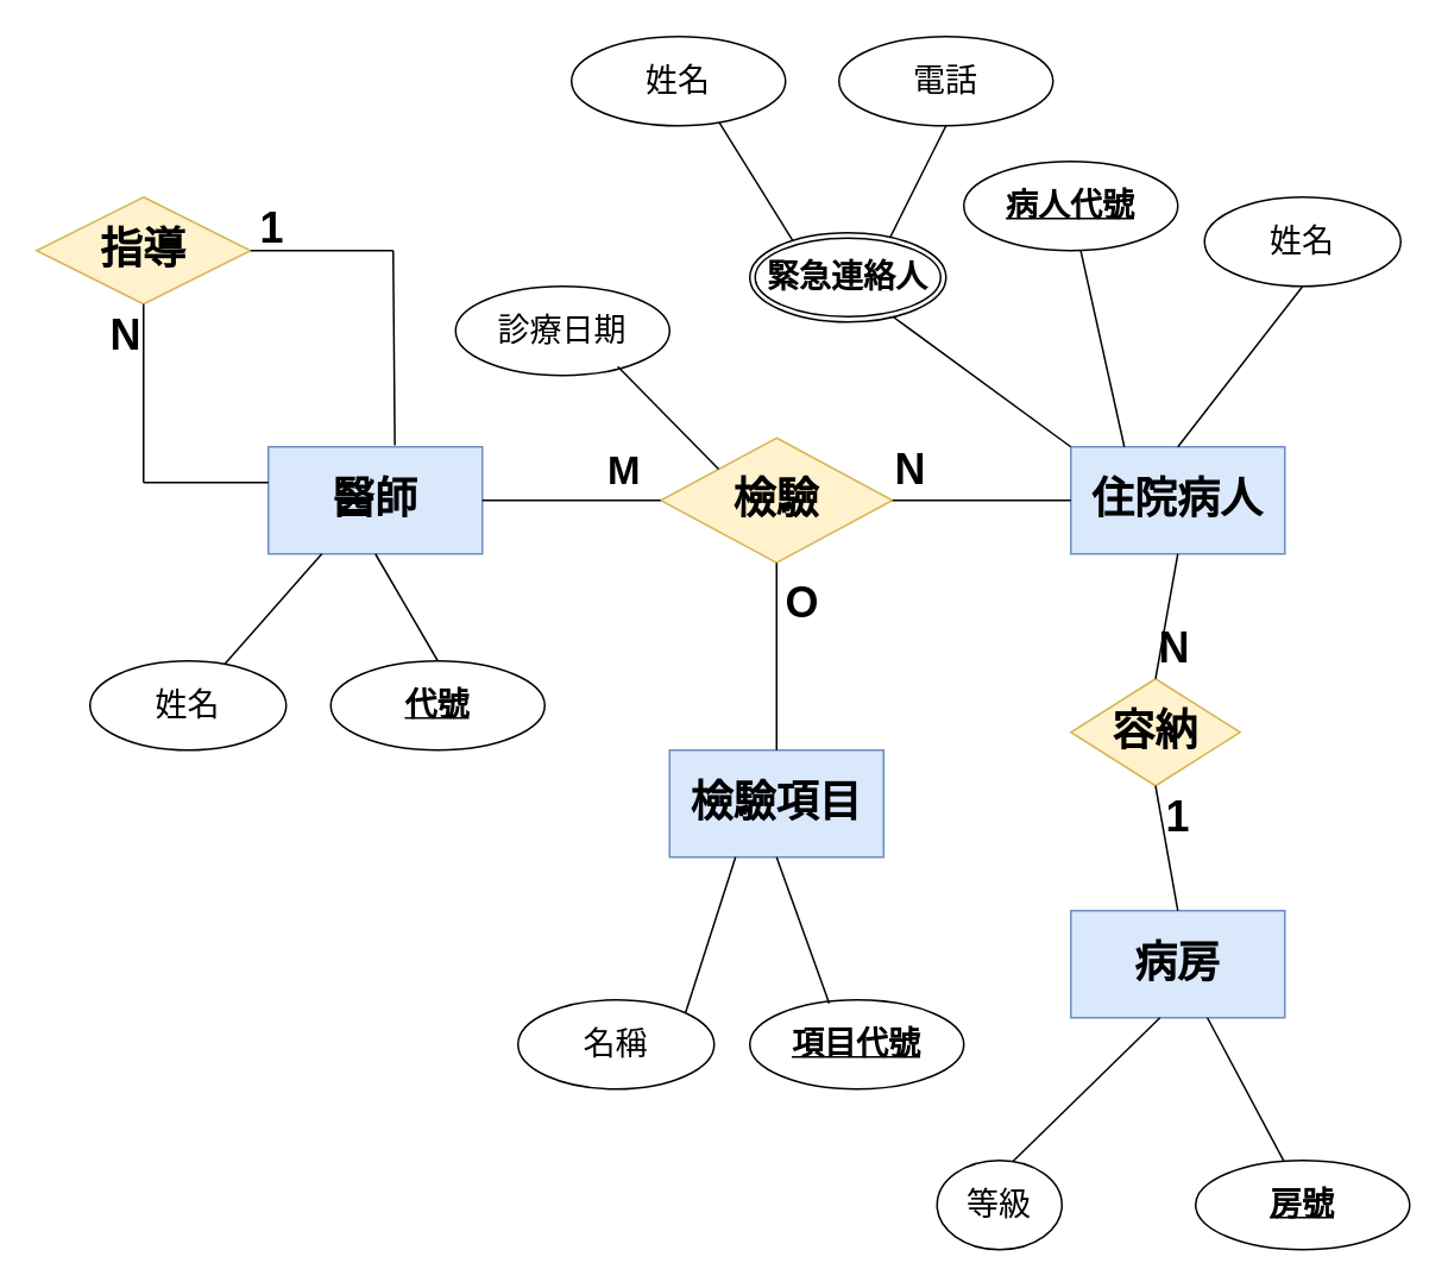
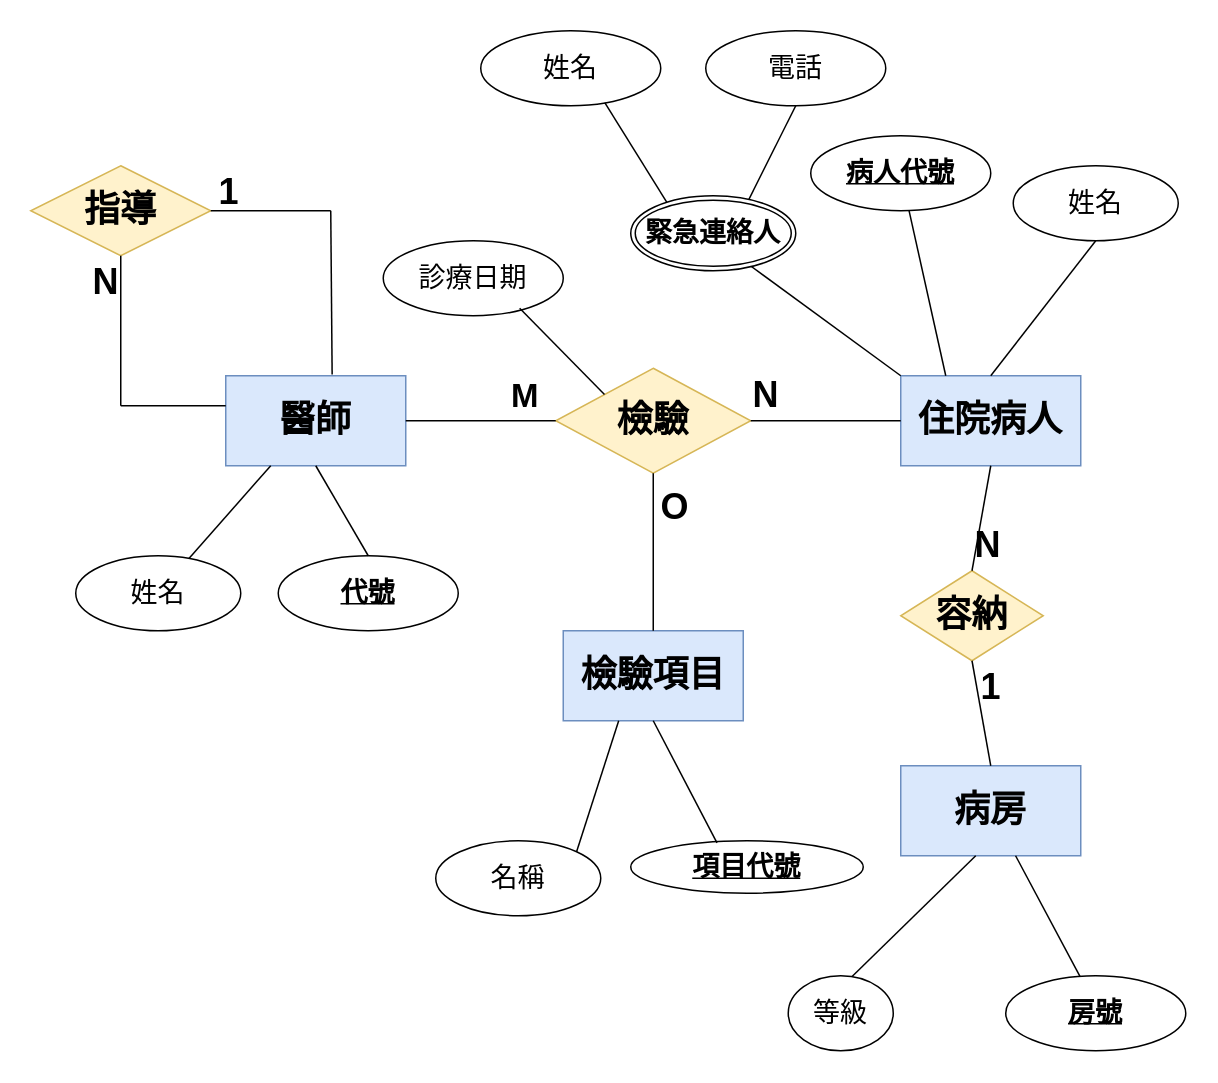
  <mxCell id="0" />
  <mxCell id="1" parent="0" />
  <mxCell id="2" value="&lt;h1&gt;醫師&lt;/h1&gt;" style="rounded=0;whiteSpace=wrap;html=1;fillColor=#dae8fc;strokeColor=#6c8ebf;" parent="1" vertex="1"><mxGeometry x="150" y="250" width="120" height="60" as="geometry" /></mxCell>
  <mxCell id="3" value="&lt;h1&gt;檢驗&lt;/h1&gt;" style="rhombus;whiteSpace=wrap;html=1;fillColor=#fff2cc;strokeColor=#d6b656;" parent="1" vertex="1"><mxGeometry x="370" y="245" width="130" height="70" as="geometry" /></mxCell>
  <mxCell id="4" value="&lt;h1&gt;住院病人&lt;/h1&gt;" style="rounded=0;whiteSpace=wrap;html=1;fillColor=#dae8fc;strokeColor=#6c8ebf;" parent="1" vertex="1"><mxGeometry x="600" y="250" width="120" height="60" as="geometry" /></mxCell>
  <mxCell id="5" value="" style="endArrow=none;html=1;rounded=0;entryX=1;entryY=0.5;entryDx=0;entryDy=0;exitX=0;exitY=0.5;exitDx=0;exitDy=0;" parent="1" source="4" target="3" edge="1"><mxGeometry relative="1" as="geometry"><mxPoint x="420" y="480" as="sourcePoint" /><mxPoint x="580" y="480" as="targetPoint" /></mxGeometry></mxCell>
  <mxCell id="6" value="&lt;h1&gt;N&lt;/h1&gt;" style="resizable=0;html=1;whiteSpace=wrap;align=right;verticalAlign=bottom;" parent="5" connectable="0" vertex="1"><mxGeometry x="1" relative="1" as="geometry"><mxPoint x="20" y="15" as="offset" /></mxGeometry></mxCell>
  <mxCell id="7" value="" style="endArrow=none;html=1;rounded=0;exitX=1;exitY=0.5;exitDx=0;exitDy=0;entryX=0;entryY=0.5;entryDx=0;entryDy=0;" parent="1" source="2" target="3" edge="1"><mxGeometry relative="1" as="geometry"><mxPoint x="420" y="480" as="sourcePoint" /><mxPoint x="580" y="480" as="targetPoint" /></mxGeometry></mxCell>
  <mxCell id="8" value="&lt;h1&gt;&lt;font style=&quot;font-size: 22px;&quot;&gt;M&lt;/font&gt;&lt;/h1&gt;" style="resizable=0;html=1;whiteSpace=wrap;align=right;verticalAlign=bottom;" parent="7" connectable="0" vertex="1"><mxGeometry x="1" relative="1" as="geometry"><mxPoint x="-10" y="15" as="offset" /></mxGeometry></mxCell>
  <mxCell id="9" value="&lt;h2&gt;&lt;u&gt;代號&lt;/u&gt;&lt;/h2&gt;" style="ellipse;whiteSpace=wrap;html=1;" parent="1" vertex="1"><mxGeometry x="185" y="370" width="120" height="50" as="geometry" /></mxCell>
  <mxCell id="10" value="" style="endArrow=none;html=1;rounded=0;entryX=0.5;entryY=0;entryDx=0;entryDy=0;exitX=0.5;exitY=1;exitDx=0;exitDy=0;" parent="1" source="2" target="9" edge="1"><mxGeometry relative="1" as="geometry"><mxPoint x="270" y="250" as="sourcePoint" /><mxPoint x="730" y="480" as="targetPoint" /></mxGeometry></mxCell>
  <mxCell id="11" value="&lt;h2&gt;&lt;span style=&quot;font-weight: normal;&quot;&gt;姓名&lt;/span&gt;&lt;/h2&gt;" style="ellipse;whiteSpace=wrap;html=1;align=center;" parent="1" vertex="1"><mxGeometry x="50" y="370" width="110" height="50" as="geometry" /></mxCell>
  <mxCell id="12" value="" style="endArrow=none;html=1;rounded=0;entryX=0.25;entryY=1;entryDx=0;entryDy=0;" parent="1" source="11" target="2" edge="1"><mxGeometry relative="1" as="geometry"><mxPoint x="420" y="470" as="sourcePoint" /><mxPoint x="580" y="470" as="targetPoint" /></mxGeometry></mxCell>
  <mxCell id="13" value="&lt;h2&gt;&lt;u&gt;病人代號&lt;/u&gt;&lt;/h2&gt;" style="ellipse;whiteSpace=wrap;html=1;" parent="1" vertex="1"><mxGeometry x="540" y="90" width="120" height="50" as="geometry" /></mxCell>
  <mxCell id="14" value="&lt;h2&gt;&lt;span style=&quot;font-weight: normal;&quot;&gt;姓名&lt;/span&gt;&lt;/h2&gt;" style="ellipse;whiteSpace=wrap;html=1;align=center;" parent="1" vertex="1"><mxGeometry x="675" y="110" width="110" height="50" as="geometry" /></mxCell>
  <mxCell id="15" value="" style="endArrow=none;html=1;rounded=0;exitX=0.25;exitY=0;exitDx=0;exitDy=0;" parent="1" source="4" target="13" edge="1"><mxGeometry relative="1" as="geometry"><mxPoint x="640" y="250" as="sourcePoint" /><mxPoint x="580" y="470" as="targetPoint" /></mxGeometry></mxCell>
  <mxCell id="16" value="" style="endArrow=none;html=1;rounded=0;entryX=0.5;entryY=1;entryDx=0;entryDy=0;exitX=0.5;exitY=0;exitDx=0;exitDy=0;" parent="1" source="4" target="14" edge="1"><mxGeometry relative="1" as="geometry"><mxPoint x="710" y="250" as="sourcePoint" /><mxPoint x="950" y="280" as="targetPoint" /></mxGeometry></mxCell>
  <mxCell id="17" value="" style="endArrow=none;html=1;rounded=0;entryX=0.723;entryY=0.93;entryDx=0;entryDy=0;exitX=0;exitY=0;exitDx=0;exitDy=0;entryPerimeter=0;" parent="1" source="4" target="18" edge="1"><mxGeometry relative="1" as="geometry"><mxPoint x="730" y="320" as="sourcePoint" /><mxPoint x="687.5" y="382" as="targetPoint" /></mxGeometry></mxCell>
  <mxCell id="18" value="&lt;h2&gt;緊急連絡人&lt;/h2&gt;" style="ellipse;shape=doubleEllipse;margin=3;whiteSpace=wrap;html=1;align=center;" parent="1" vertex="1"><mxGeometry x="420" y="130" width="110" height="50" as="geometry" /></mxCell>
  <mxCell id="19" value="&lt;h2&gt;&lt;span style=&quot;font-weight: normal;&quot;&gt;姓名&lt;/span&gt;&lt;/h2&gt;" style="ellipse;whiteSpace=wrap;html=1;align=center;" parent="1" vertex="1"><mxGeometry x="320" y="20" width="120" height="50" as="geometry" /></mxCell>
  <mxCell id="20" value="&lt;h2&gt;&lt;span style=&quot;font-weight: normal;&quot;&gt;電話&lt;/span&gt;&lt;/h2&gt;" style="ellipse;whiteSpace=wrap;html=1;align=center;" parent="1" vertex="1"><mxGeometry x="470" y="20" width="120" height="50" as="geometry" /></mxCell>
  <mxCell id="21" value="" style="endArrow=none;html=1;rounded=0;exitX=0.689;exitY=0.957;exitDx=0;exitDy=0;exitPerimeter=0;entryX=0.218;entryY=0.084;entryDx=0;entryDy=0;entryPerimeter=0;" parent="1" source="19" target="18" edge="1"><mxGeometry relative="1" as="geometry"><mxPoint x="430" y="450" as="sourcePoint" /><mxPoint x="390" y="140" as="targetPoint" /></mxGeometry></mxCell>
  <mxCell id="22" value="" style="endArrow=none;html=1;rounded=0;entryX=0.716;entryY=0.048;entryDx=0;entryDy=0;entryPerimeter=0;exitX=0.5;exitY=1;exitDx=0;exitDy=0;" parent="1" source="20" target="18" edge="1"><mxGeometry relative="1" as="geometry"><mxPoint x="435" y="110" as="sourcePoint" /><mxPoint x="688" y="440" as="targetPoint" /></mxGeometry></mxCell>
  <mxCell id="23" value="&lt;h1&gt;檢驗項目&lt;/h1&gt;" style="rounded=0;whiteSpace=wrap;html=1;fillColor=#dae8fc;strokeColor=#6c8ebf;" parent="1" vertex="1"><mxGeometry x="375" y="420" width="120" height="60" as="geometry" /></mxCell>
  <mxCell id="24" value="" style="endArrow=none;html=1;rounded=0;entryX=0.5;entryY=1;entryDx=0;entryDy=0;exitX=0.5;exitY=0;exitDx=0;exitDy=0;" parent="1" source="23" target="3" edge="1"><mxGeometry relative="1" as="geometry"><mxPoint x="260" y="374.5" as="sourcePoint" /><mxPoint x="420" y="374.5" as="targetPoint" /></mxGeometry></mxCell>
  <mxCell id="25" value="&lt;h1&gt;O&lt;/h1&gt;" style="resizable=0;html=1;whiteSpace=wrap;align=right;verticalAlign=bottom;" parent="24" connectable="0" vertex="1"><mxGeometry x="1" relative="1" as="geometry"><mxPoint x="25" y="55" as="offset" /></mxGeometry></mxCell>
- <mxCell id="26" value="&lt;h2&gt;&lt;u&gt;項目代號&lt;/u&gt;&lt;/h2&gt;" style="ellipse;whiteSpace=wrap;html=1;" parent="1" vertex="1"><mxGeometry x="420" y="560" width="120" height="50" as="geometry" /></mxCell>
+ <mxCell id="26" value="&lt;h2&gt;&lt;u&gt;項目代號&lt;/u&gt;&lt;/h2&gt;" style="ellipse;whiteSpace=wrap;html=1;" parent="1" vertex="1"><mxGeometry x="420" y="560" width="155" height="35" as="geometry" /></mxCell>
  <mxCell id="27" value="" style="endArrow=none;html=1;rounded=0;entryX=0.5;entryY=1;entryDx=0;entryDy=0;exitX=0.371;exitY=0.04;exitDx=0;exitDy=0;exitPerimeter=0;" parent="1" source="26" target="23" edge="1"><mxGeometry relative="1" as="geometry"><mxPoint x="190" y="560" as="sourcePoint" /><mxPoint x="320" y="550" as="targetPoint" /></mxGeometry></mxCell>
  <mxCell id="28" value="&lt;h2&gt;&lt;span style=&quot;font-weight: normal;&quot;&gt;名稱&lt;/span&gt;&lt;/h2&gt;" style="ellipse;whiteSpace=wrap;html=1;align=center;" parent="1" vertex="1"><mxGeometry x="290" y="560" width="110" height="50" as="geometry" /></mxCell>
  <mxCell id="29" value="" style="endArrow=none;html=1;rounded=0;exitX=1;exitY=0;exitDx=0;exitDy=0;entryX=0.308;entryY=1;entryDx=0;entryDy=0;entryPerimeter=0;" parent="1" source="28" target="23" edge="1"><mxGeometry relative="1" as="geometry"><mxPoint x="90" y="480" as="sourcePoint" /><mxPoint x="250" y="480" as="targetPoint" /></mxGeometry></mxCell>
  <mxCell id="30" value="&lt;h1&gt;病房&lt;/h1&gt;" style="rounded=0;whiteSpace=wrap;html=1;fillColor=#dae8fc;strokeColor=#6c8ebf;" parent="1" vertex="1"><mxGeometry x="600" y="510" width="120" height="60" as="geometry" /></mxCell>
  <mxCell id="31" value="&lt;h2&gt;&lt;u&gt;房號&lt;/u&gt;&lt;/h2&gt;" style="ellipse;whiteSpace=wrap;html=1;" parent="1" vertex="1"><mxGeometry x="670" y="650" width="120" height="50" as="geometry" /></mxCell>
  <mxCell id="32" value="&lt;h2&gt;&lt;span style=&quot;font-weight: normal;&quot;&gt;等級&lt;/span&gt;&lt;/h2&gt;" style="ellipse;whiteSpace=wrap;html=1;align=center;" parent="1" vertex="1"><mxGeometry x="525" y="650" width="70" height="50" as="geometry" /></mxCell>
  <mxCell id="33" value="" style="endArrow=none;html=1;rounded=0;exitX=0.608;exitY=0.01;exitDx=0;exitDy=0;exitPerimeter=0;" parent="1" source="32" edge="1"><mxGeometry relative="1" as="geometry"><mxPoint x="540" y="561" as="sourcePoint" /><mxPoint x="650" y="570" as="targetPoint" /></mxGeometry></mxCell>
  <mxCell id="34" value="" style="endArrow=none;html=1;rounded=0;entryX=0.638;entryY=1;entryDx=0;entryDy=0;exitX=0.413;exitY=0.012;exitDx=0;exitDy=0;exitPerimeter=0;entryPerimeter=0;" parent="1" source="31" target="30" edge="1"><mxGeometry relative="1" as="geometry"><mxPoint x="538" y="584" as="sourcePoint" /><mxPoint x="624" y="510" as="targetPoint" /></mxGeometry></mxCell>
  <mxCell id="35" value="&lt;h1&gt;容納&lt;/h1&gt;" style="rhombus;whiteSpace=wrap;html=1;fillColor=#fff2cc;strokeColor=#d6b656;" parent="1" vertex="1"><mxGeometry x="600" y="380" width="95" height="60" as="geometry" /></mxCell>
  <mxCell id="36" value="" style="endArrow=none;html=1;rounded=0;entryX=0.5;entryY=0;entryDx=0;entryDy=0;exitX=0.5;exitY=1;exitDx=0;exitDy=0;" parent="1" source="4" target="35" edge="1"><mxGeometry relative="1" as="geometry"><mxPoint x="610" y="290" as="sourcePoint" /><mxPoint x="510" y="290" as="targetPoint" /></mxGeometry></mxCell>
  <mxCell id="37" value="&lt;h1&gt;N&lt;/h1&gt;" style="resizable=0;html=1;whiteSpace=wrap;align=right;verticalAlign=bottom;" parent="36" connectable="0" vertex="1"><mxGeometry x="1" relative="1" as="geometry"><mxPoint x="20" y="15" as="offset" /></mxGeometry></mxCell>
  <mxCell id="38" value="" style="endArrow=none;html=1;rounded=0;entryX=0.5;entryY=1;entryDx=0;entryDy=0;exitX=0.5;exitY=0;exitDx=0;exitDy=0;" parent="1" source="30" target="35" edge="1"><mxGeometry relative="1" as="geometry"><mxPoint x="670" y="320" as="sourcePoint" /><mxPoint x="670" y="390" as="targetPoint" /></mxGeometry></mxCell>
  <mxCell id="39" value="&lt;h1&gt;1&lt;/h1&gt;" style="resizable=0;html=1;whiteSpace=wrap;align=right;verticalAlign=bottom;" parent="38" connectable="0" vertex="1"><mxGeometry x="1" relative="1" as="geometry"><mxPoint x="20" y="50" as="offset" /></mxGeometry></mxCell>
  <mxCell id="40" value="&lt;h1&gt;指導&lt;/h1&gt;" style="shape=rhombus;perimeter=rhombusPerimeter;whiteSpace=wrap;html=1;align=center;fillColor=#fff2cc;strokeColor=#d6b656;" parent="1" vertex="1"><mxGeometry x="20" y="110" width="120" height="60" as="geometry" /></mxCell>
  <mxCell id="41" value="" style="endArrow=none;html=1;rounded=0;entryX=0.591;entryY=-0.013;entryDx=0;entryDy=0;entryPerimeter=0;" parent="1" target="2" edge="1"><mxGeometry relative="1" as="geometry"><mxPoint x="220" y="140" as="sourcePoint" /><mxPoint x="300" y="200" as="targetPoint" /></mxGeometry></mxCell>
  <mxCell id="42" value="" style="endArrow=none;html=1;rounded=0;entryX=1;entryY=0.5;entryDx=0;entryDy=0;" parent="1" target="40" edge="1"><mxGeometry relative="1" as="geometry"><mxPoint x="220" y="140" as="sourcePoint" /><mxPoint x="310" y="110" as="targetPoint" /></mxGeometry></mxCell>
  <mxCell id="43" value="&lt;h1&gt;1&lt;/h1&gt;" style="resizable=0;html=1;whiteSpace=wrap;align=right;verticalAlign=bottom;" parent="42" connectable="0" vertex="1"><mxGeometry x="1" relative="1" as="geometry"><mxPoint x="20" y="20" as="offset" /></mxGeometry></mxCell>
  <mxCell id="44" value="" style="endArrow=none;html=1;rounded=0;" parent="1" edge="1"><mxGeometry relative="1" as="geometry"><mxPoint x="80" y="270" as="sourcePoint" /><mxPoint x="150" y="270" as="targetPoint" /><Array as="points"><mxPoint x="110" y="270" /></Array></mxGeometry></mxCell>
  <mxCell id="45" value="" style="endArrow=none;html=1;rounded=0;entryX=0.5;entryY=1;entryDx=0;entryDy=0;" parent="1" target="40" edge="1"><mxGeometry relative="1" as="geometry"><mxPoint x="80" y="270" as="sourcePoint" /><mxPoint x="64.41" y="250" as="targetPoint" /></mxGeometry></mxCell>
  <mxCell id="46" value="&lt;h1&gt;N&lt;/h1&gt;" style="resizable=0;html=1;whiteSpace=wrap;align=right;verticalAlign=bottom;" parent="45" connectable="0" vertex="1"><mxGeometry x="1" relative="1" as="geometry"><mxPoint y="50" as="offset" /></mxGeometry></mxCell>
  <mxCell id="47" value="&lt;h2&gt;&lt;span style=&quot;font-weight: normal;&quot;&gt;診療日期&lt;/span&gt;&lt;/h2&gt;" style="ellipse;whiteSpace=wrap;html=1;align=center;" vertex="1" parent="1"><mxGeometry x="255" y="160" width="120" height="50" as="geometry" /></mxCell>
  <mxCell id="48" value="" style="endArrow=none;html=1;rounded=0;exitX=0.758;exitY=0.9;exitDx=0;exitDy=0;exitPerimeter=0;entryX=0;entryY=0;entryDx=0;entryDy=0;" edge="1" parent="1" source="47" target="3"><mxGeometry relative="1" as="geometry"><mxPoint x="353" y="108" as="sourcePoint" /><mxPoint x="404" y="154" as="targetPoint" /></mxGeometry></mxCell>
